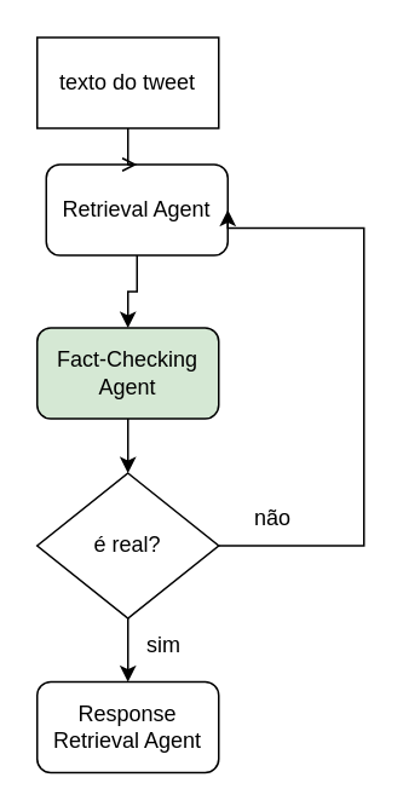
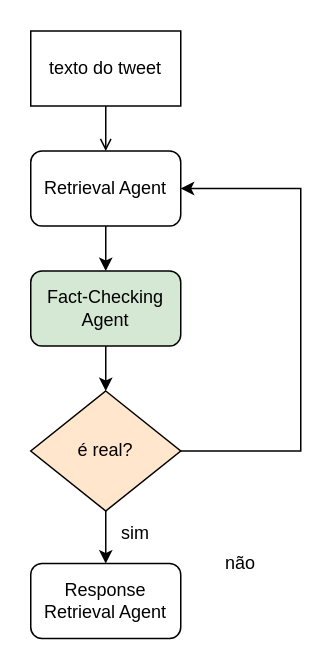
  <mxCell id="0" />
  <mxCell id="1" parent="0" />
  <mxCell id="2" style="edgeStyle=orthogonalEdgeStyle;rounded=0;orthogonalLoop=1;jettySize=auto;html=1;" parent="1" source="3" target="5" edge="1"><mxGeometry relative="1" as="geometry" /></mxCell>
- <mxCell id="3" value="Retrieval Agent" style="rounded=1;whiteSpace=wrap;html=1;" parent="1" vertex="1"><mxGeometry x="25" y="90" width="100" height="50" as="geometry" /></mxCell>
+ <mxCell id="3" value="Retrieval Agent" style="rounded=1;whiteSpace=wrap;html=1;" parent="1" vertex="1"><mxGeometry x="20" y="100" width="100" height="50" as="geometry" /></mxCell>
  <mxCell id="4" style="edgeStyle=orthogonalEdgeStyle;rounded=0;orthogonalLoop=1;jettySize=auto;html=1;entryX=0.5;entryY=0;entryDx=0;entryDy=0;" parent="1" source="5" target="8" edge="1"><mxGeometry relative="1" as="geometry" /></mxCell>
  <mxCell id="5" value="Fact-Checking Agent" style="rounded=1;whiteSpace=wrap;html=1;fillColor=#d5e8d4;" parent="1" vertex="1"><mxGeometry x="20" y="180" width="100" height="50" as="geometry" /></mxCell>
  <mxCell id="6" style="edgeStyle=orthogonalEdgeStyle;rounded=0;orthogonalLoop=1;jettySize=auto;html=1;entryX=0.5;entryY=0;entryDx=0;entryDy=0;" parent="1" source="8" target="9" edge="1"><mxGeometry relative="1" as="geometry" /></mxCell>
  <mxCell id="7" style="edgeStyle=orthogonalEdgeStyle;rounded=0;orthogonalLoop=1;jettySize=auto;html=1;entryX=1;entryY=0.5;entryDx=0;entryDy=0;" parent="1" source="8" target="3" edge="1"><mxGeometry relative="1" as="geometry"><Array as="points"><mxPoint x="200" y="300" /><mxPoint x="200" y="125" /></Array></mxGeometry></mxCell>
- <mxCell id="8" value="é real?" style="rhombus;whiteSpace=wrap;html=1;" parent="1" vertex="1"><mxGeometry x="20" y="260" width="100" height="80" as="geometry" /></mxCell>
+ <mxCell id="8" value="é real?" style="rhombus;whiteSpace=wrap;html=1;fillColor=#ffe6cc;" parent="1" vertex="1"><mxGeometry x="20" y="260" width="100" height="80" as="geometry" /></mxCell>
  <mxCell id="9" value="Response Retrieval Agent" style="rounded=1;whiteSpace=wrap;html=1;" parent="1" vertex="1"><mxGeometry x="20" y="375" width="100" height="50" as="geometry" /></mxCell>
  <mxCell id="10" value="sim" style="text;html=1;strokeColor=none;fillColor=none;align=center;verticalAlign=middle;whiteSpace=wrap;rounded=0;" parent="1" vertex="1"><mxGeometry x="60" y="340" width="60" height="30" as="geometry" /></mxCell>
- <mxCell id="11" value="não" style="text;html=1;strokeColor=none;fillColor=none;align=center;verticalAlign=middle;whiteSpace=wrap;rounded=0;" parent="1" vertex="1"><mxGeometry x="120" y="270" width="60" height="30" as="geometry" /></mxCell>
+ <mxCell id="11" value="não" style="text;html=1;strokeColor=none;fillColor=none;align=center;verticalAlign=middle;whiteSpace=wrap;rounded=0;" parent="1" vertex="1"><mxGeometry x="130" y="360" width="60" height="30" as="geometry" /></mxCell>
  <mxCell id="12" style="edgeStyle=orthogonalEdgeStyle;rounded=0;orthogonalLoop=1;jettySize=auto;html=1;entryX=0.5;entryY=0;entryDx=0;entryDy=0;endArrow=open;" parent="1" source="13" target="3" edge="1"><mxGeometry relative="1" as="geometry" /></mxCell>
  <mxCell id="13" value="texto do tweet" style="rounded=0;whiteSpace=wrap;html=1;" parent="1" vertex="1"><mxGeometry x="20" y="20" width="100" height="50" as="geometry" /></mxCell>
